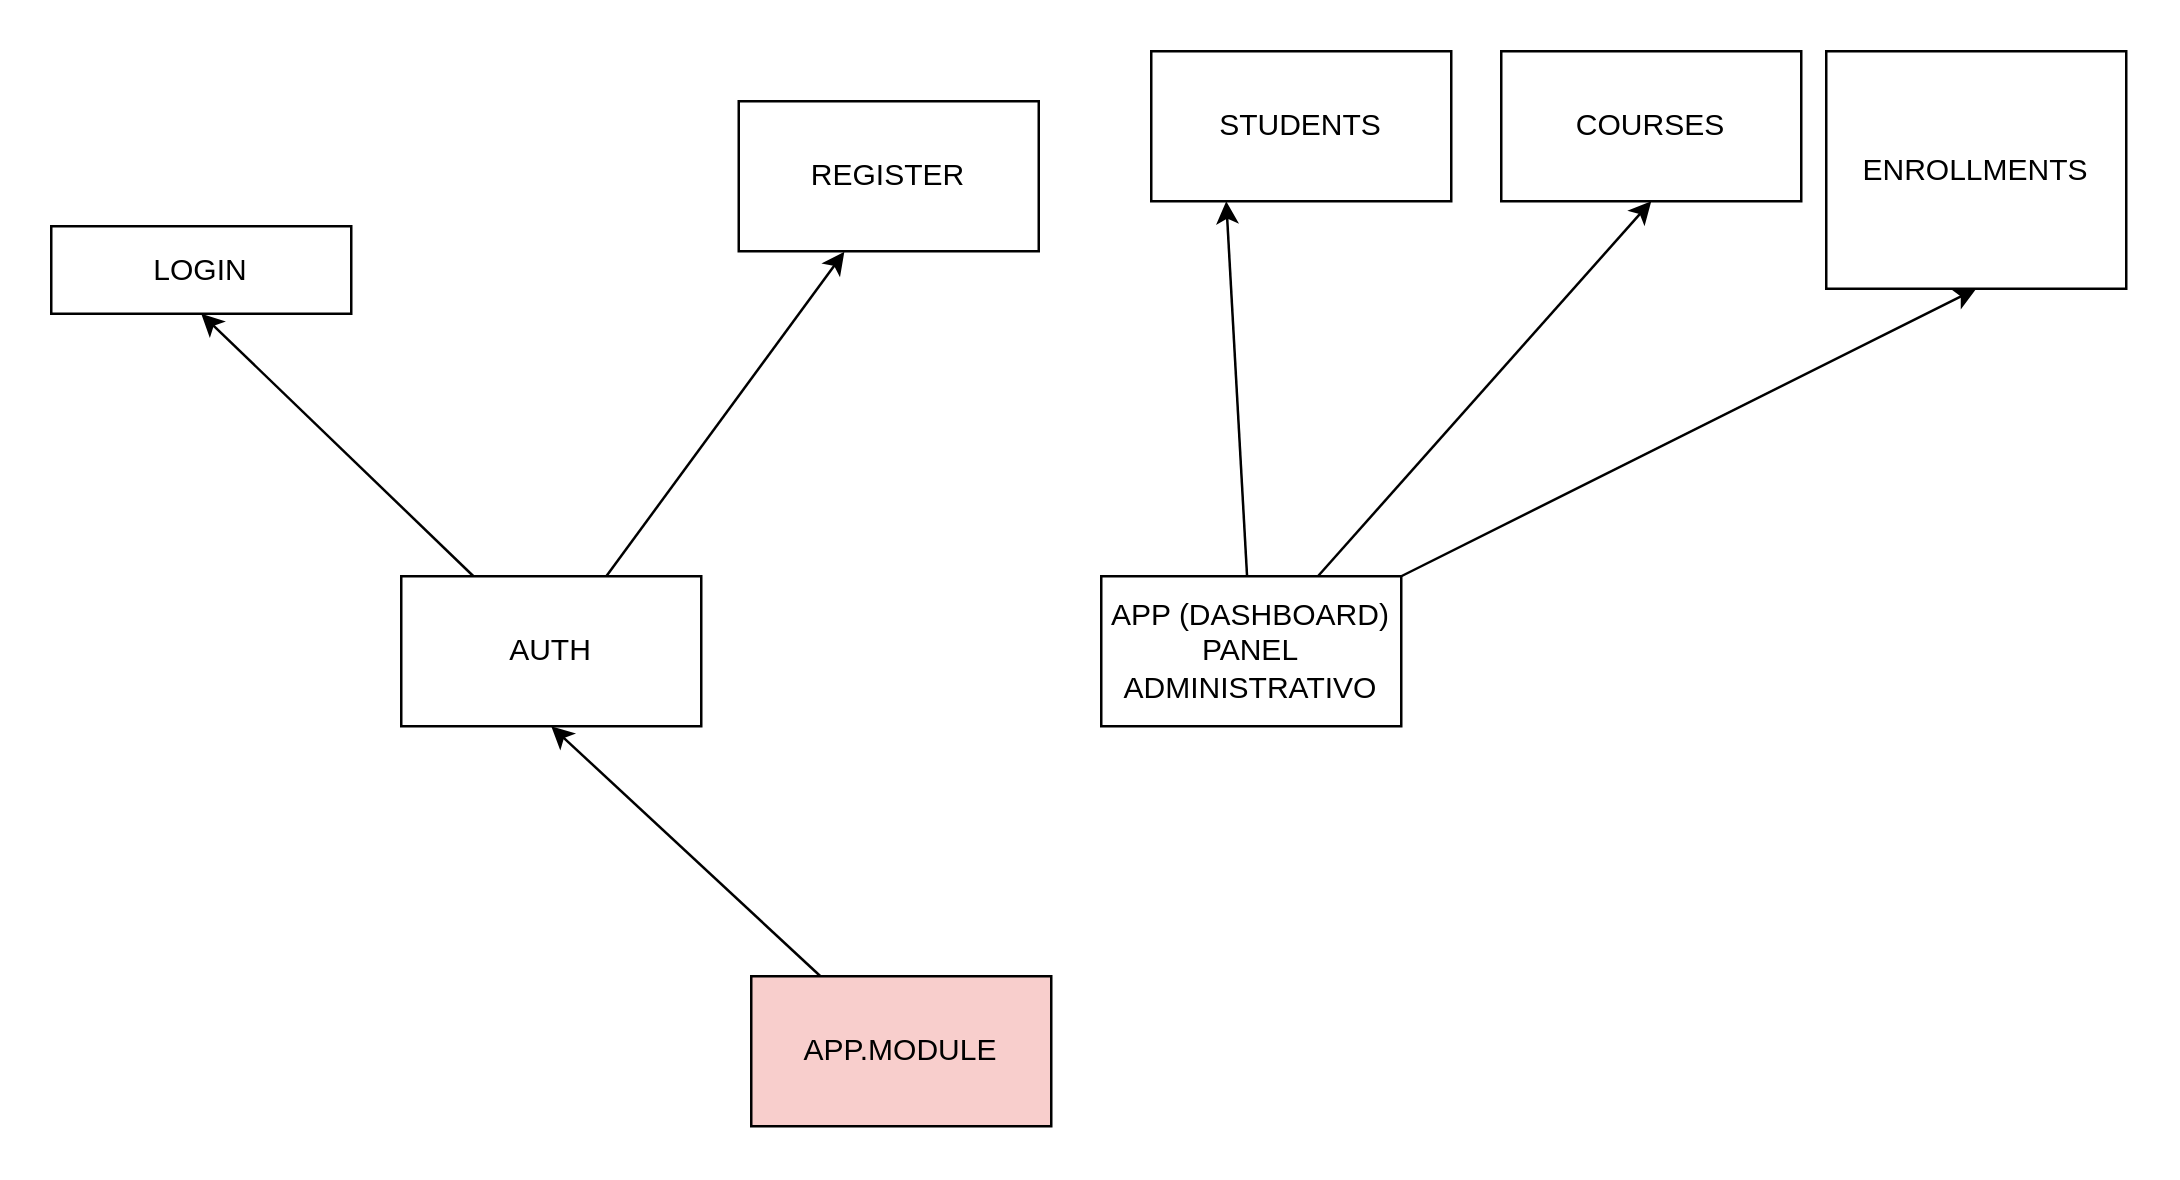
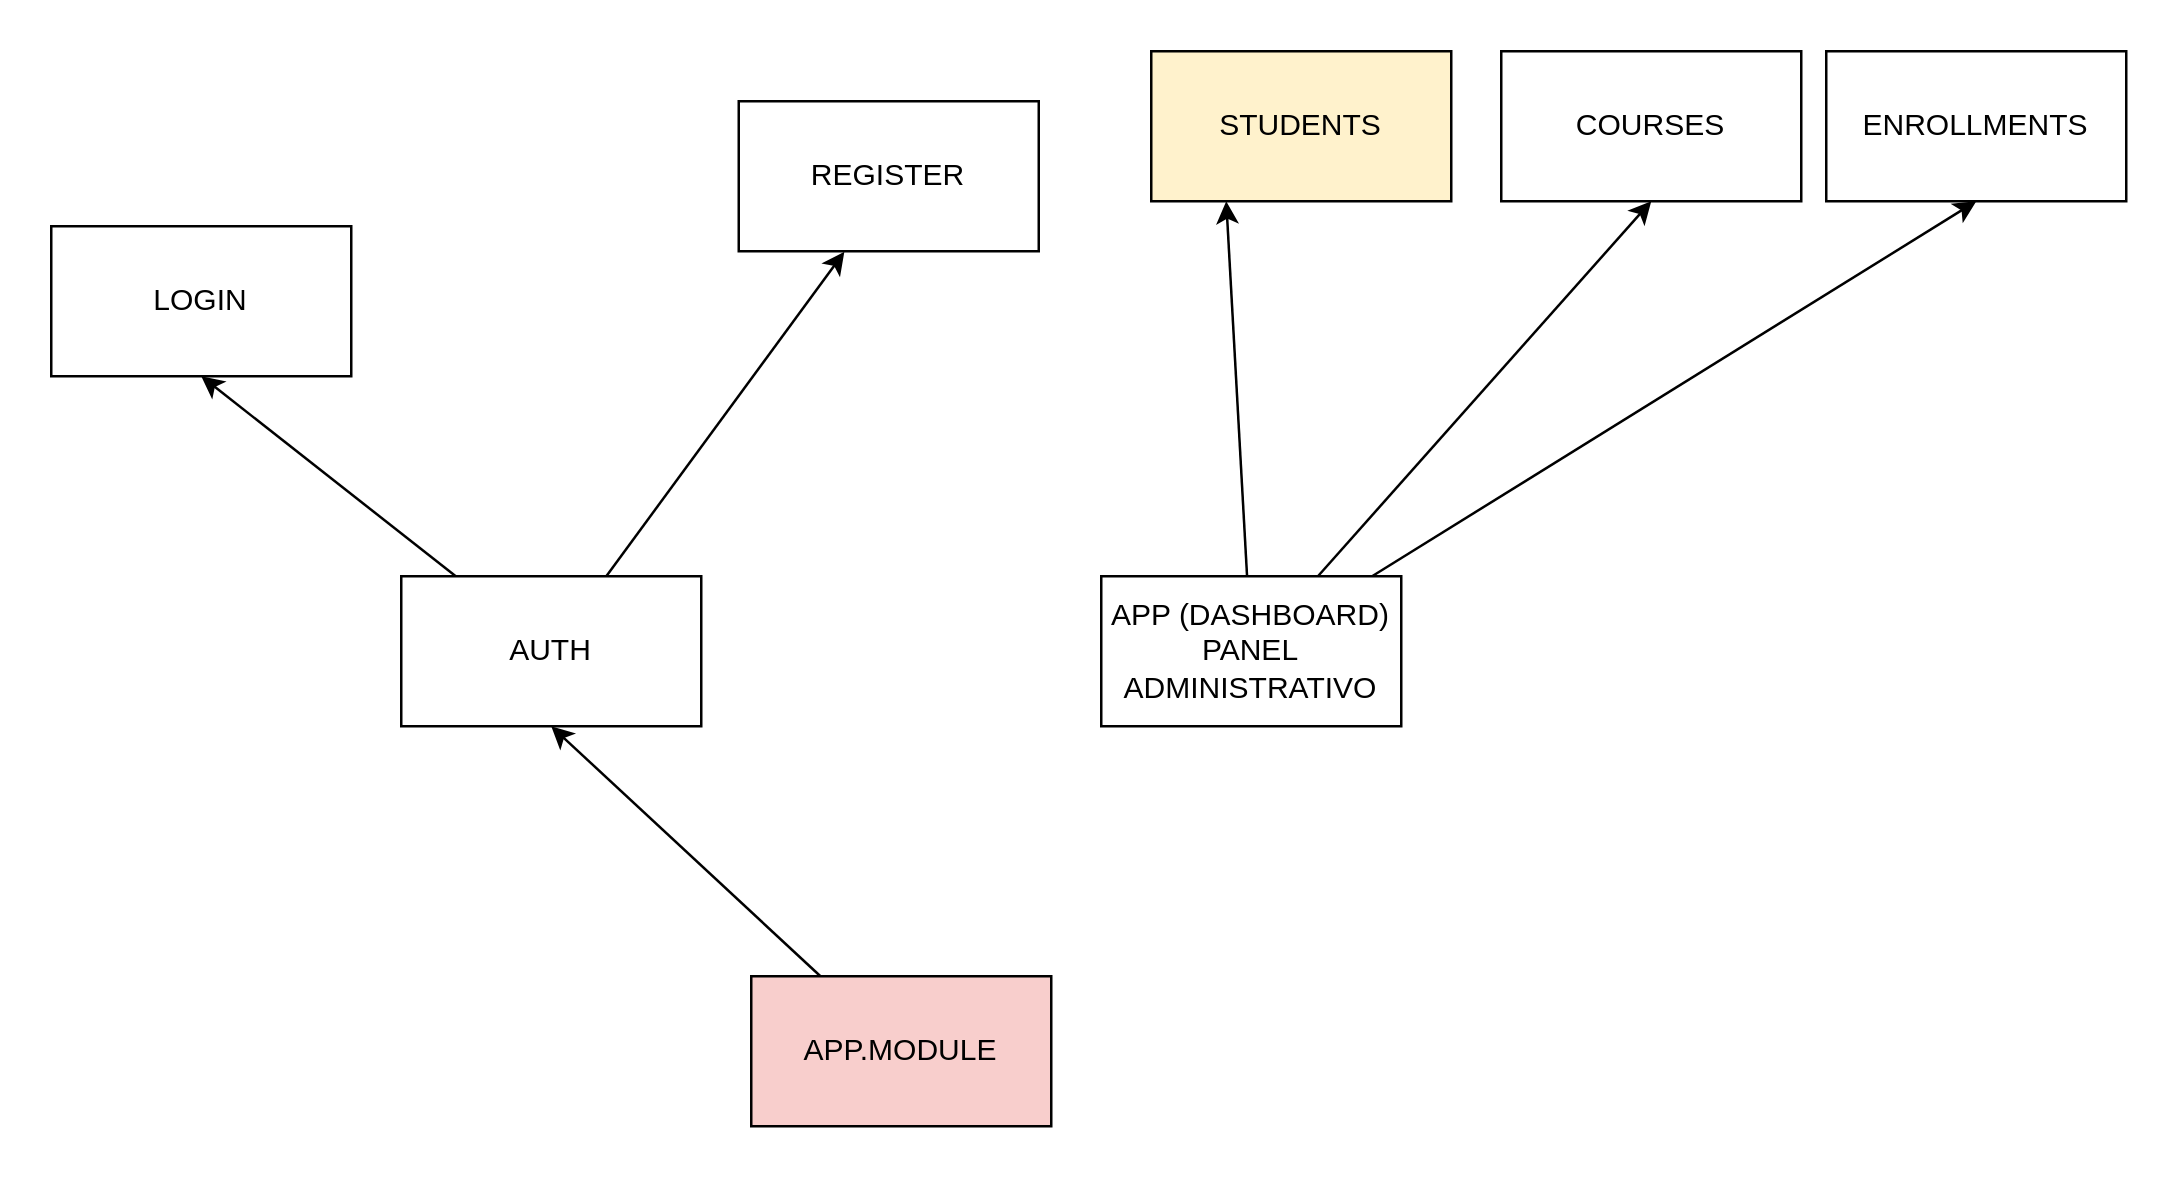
  <mxCell id="0" />
  <mxCell id="1" parent="0" />
  <mxCell id="2" style="edgeStyle=none;html=1;entryX=0.5;entryY=1;entryDx=0;entryDy=0;" parent="1" source="4" target="11" edge="1"><mxGeometry relative="1" as="geometry" /></mxCell>
  <mxCell id="3" style="edgeStyle=none;html=1;entryX=0.352;entryY=1.004;entryDx=0;entryDy=0;entryPerimeter=0;" parent="1" source="4" target="12" edge="1"><mxGeometry relative="1" as="geometry" /></mxCell>
  <mxCell id="4" value="AUTH" style="rounded=0;whiteSpace=wrap;html=1;" parent="1" vertex="1"><mxGeometry x="160" y="230" width="120" height="60" as="geometry" /></mxCell>
  <mxCell id="5" style="edgeStyle=none;html=1;entryX=0.25;entryY=1;entryDx=0;entryDy=0;" parent="1" source="8" target="13" edge="1"><mxGeometry relative="1" as="geometry" /></mxCell>
  <mxCell id="6" style="edgeStyle=none;html=1;entryX=0.5;entryY=1;entryDx=0;entryDy=0;" parent="1" source="8" target="14" edge="1"><mxGeometry relative="1" as="geometry" /></mxCell>
  <mxCell id="7" style="edgeStyle=none;html=1;entryX=0.5;entryY=1;entryDx=0;entryDy=0;" parent="1" source="8" target="15" edge="1"><mxGeometry relative="1" as="geometry" /></mxCell>
  <mxCell id="8" value="APP (DASHBOARD)&lt;br&gt;PANEL ADMINISTRATIVO" style="rounded=0;whiteSpace=wrap;html=1;" parent="1" vertex="1"><mxGeometry x="440" y="230" width="120" height="60" as="geometry" /></mxCell>
  <mxCell id="9" style="edgeStyle=none;html=1;entryX=0.5;entryY=1;entryDx=0;entryDy=0;" parent="1" source="10" target="4" edge="1"><mxGeometry relative="1" as="geometry" /></mxCell>
  <mxCell id="10" value="APP.MODULE" style="rounded=0;whiteSpace=wrap;html=1;fillColor=#f8cecc;" parent="1" vertex="1"><mxGeometry x="300" y="390" width="120" height="60" as="geometry" /></mxCell>
- <mxCell id="11" value="LOGIN" style="rounded=0;whiteSpace=wrap;html=1;" parent="1" vertex="1"><mxGeometry x="20" y="90" width="120" height="35" as="geometry" /></mxCell>
+ <mxCell id="11" value="LOGIN" style="rounded=0;whiteSpace=wrap;html=1;" parent="1" vertex="1"><mxGeometry x="20" y="90" width="120" height="60" as="geometry" /></mxCell>
  <mxCell id="12" value="REGISTER" style="rounded=0;whiteSpace=wrap;html=1;" parent="1" vertex="1"><mxGeometry x="295" y="40" width="120" height="60" as="geometry" /></mxCell>
- <mxCell id="13" value="STUDENTS" style="rounded=0;whiteSpace=wrap;html=1;" parent="1" vertex="1"><mxGeometry x="460" y="20" width="120" height="60" as="geometry" /></mxCell>
+ <mxCell id="13" value="STUDENTS" style="rounded=0;whiteSpace=wrap;html=1;fillColor=#fff2cc;" parent="1" vertex="1"><mxGeometry x="460" y="20" width="120" height="60" as="geometry" /></mxCell>
  <mxCell id="14" value="COURSES" style="rounded=0;whiteSpace=wrap;html=1;" parent="1" vertex="1"><mxGeometry x="600" y="20" width="120" height="60" as="geometry" /></mxCell>
- <mxCell id="15" value="ENROLLMENTS" style="rounded=0;whiteSpace=wrap;html=1;" parent="1" vertex="1"><mxGeometry x="730" y="20" width="120" height="95" as="geometry" /></mxCell>
+ <mxCell id="15" value="ENROLLMENTS" style="rounded=0;whiteSpace=wrap;html=1;" parent="1" vertex="1"><mxGeometry x="730" y="20" width="120" height="60" as="geometry" /></mxCell>
